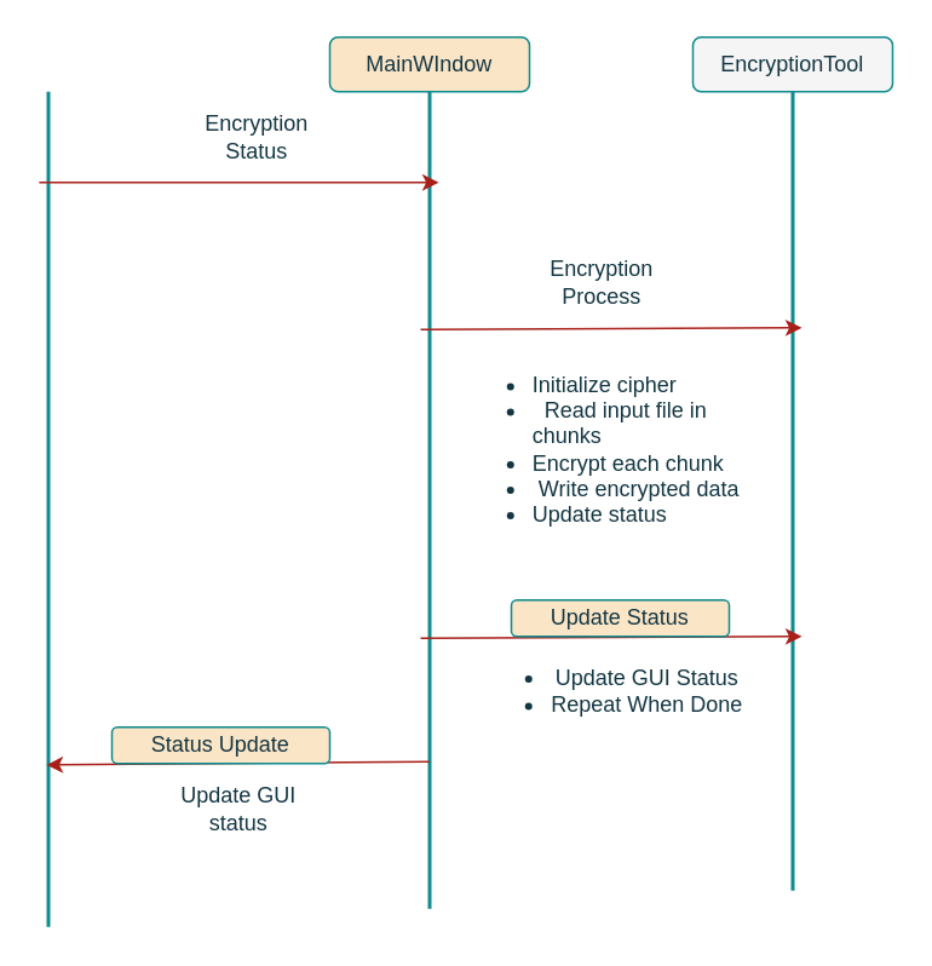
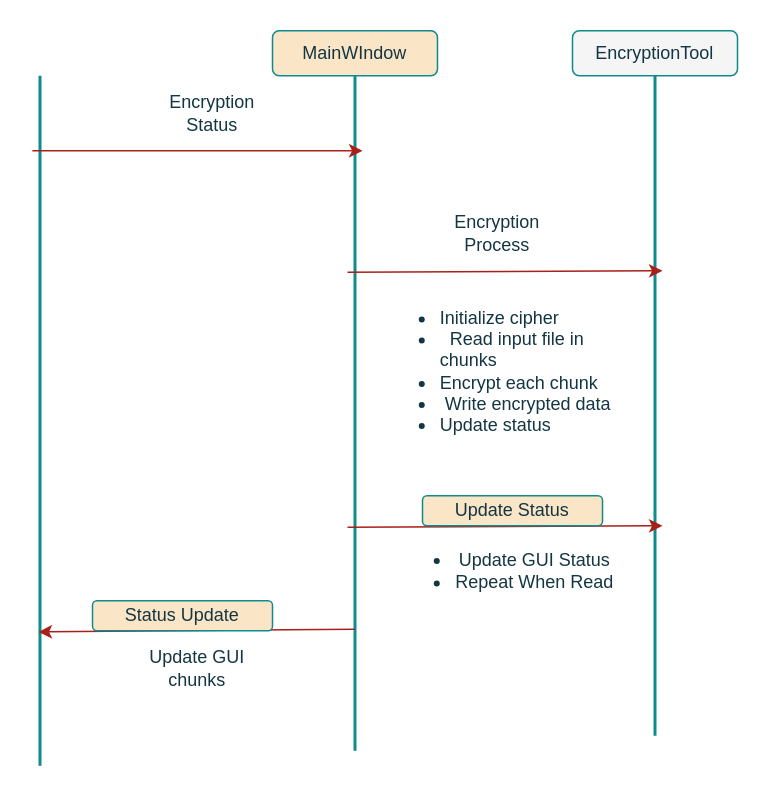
  <mxCell id="0" />
  <mxCell id="1" parent="0" />
  <mxCell id="2" value="MainWIndow" style="rounded=1;whiteSpace=wrap;html=1;labelBackgroundColor=none;fillColor=#FAE5C7;strokeColor=#0F8B8D;fontColor=#143642;" vertex="1" parent="1"><mxGeometry x="181" y="20" width="110" height="30" as="geometry" /></mxCell>
  <mxCell id="3" value="EncryptionTool" style="rounded=1;whiteSpace=wrap;html=1;labelBackgroundColor=none;fillColor=#f5f5f5;strokeColor=#0F8B8D;fontColor=#143642;" vertex="1" parent="1"><mxGeometry x="381" y="20" width="110" height="30" as="geometry" /></mxCell>
  <mxCell id="4" value="" style="line;strokeWidth=2;direction=south;html=1;labelBackgroundColor=none;fillColor=#FAE5C7;strokeColor=#0F8B8D;fontColor=#143642;" vertex="1" parent="1"><mxGeometry x="21" y="50" width="10" height="460" as="geometry" /></mxCell>
  <mxCell id="5" value="" style="line;strokeWidth=2;direction=south;html=1;labelBackgroundColor=none;fillColor=#FAE5C7;strokeColor=#0F8B8D;fontColor=#143642;" vertex="1" parent="1"><mxGeometry x="231" y="50" width="10" height="450" as="geometry" /></mxCell>
  <mxCell id="6" value="" style="line;strokeWidth=2;direction=south;html=1;labelBackgroundColor=none;fillColor=#FAE5C7;strokeColor=#0F8B8D;fontColor=#143642;" vertex="1" parent="1"><mxGeometry x="431" y="50" width="10" height="440" as="geometry" /></mxCell>
  <mxCell id="7" value="Encryption Status" style="text;html=1;strokeColor=none;fillColor=none;align=center;verticalAlign=middle;whiteSpace=wrap;rounded=0;labelBackgroundColor=none;fontColor=#143642;" vertex="1" parent="1"><mxGeometry x="111" y="60" width="60" height="30" as="geometry" /></mxCell>
  <mxCell id="8" value="" style="endArrow=classic;html=1;rounded=0;entryX=0.201;entryY=0.517;entryDx=0;entryDy=0;entryPerimeter=0;labelBackgroundColor=none;strokeColor=#A8201A;fontColor=default;" edge="1" parent="1"><mxGeometry width="50" height="50" relative="1" as="geometry"><mxPoint x="20.91" y="100" as="sourcePoint" /><mxPoint x="241" y="100" as="targetPoint" /></mxGeometry></mxCell>
  <mxCell id="9" value="" style="endArrow=classic;html=1;rounded=0;entryX=0.201;entryY=0.517;entryDx=0;entryDy=0;entryPerimeter=0;exitX=0.204;exitY=0.526;exitDx=0;exitDy=0;exitPerimeter=0;labelBackgroundColor=none;strokeColor=#A8201A;fontColor=default;" edge="1" parent="1"><mxGeometry width="50" height="50" relative="1" as="geometry"><mxPoint x="231" y="181" as="sourcePoint" /><mxPoint x="441" y="180" as="targetPoint" /></mxGeometry></mxCell>
  <mxCell id="10" value="Encryption Process" style="text;html=1;strokeColor=none;fillColor=none;align=center;verticalAlign=middle;whiteSpace=wrap;rounded=0;labelBackgroundColor=none;fontColor=#143642;" vertex="1" parent="1"><mxGeometry x="301" y="140" width="60" height="30" as="geometry" /></mxCell>
  <mxCell id="11" value="&lt;ul&gt;&lt;li&gt;&lt;span style=&quot;background-color: initial;&quot;&gt;Initialize cipher&amp;nbsp; &amp;nbsp;&lt;/span&gt;&lt;br&gt;&lt;/li&gt;&lt;li&gt;&amp;nbsp; Read input file in chunks&amp;nbsp;&lt;/li&gt;&lt;li&gt;Encrypt each chunk&amp;nbsp;&amp;nbsp;&lt;/li&gt;&lt;li&gt;&amp;nbsp;Write encrypted data&amp;nbsp;&lt;/li&gt;&lt;li&gt;Update status&amp;nbsp;&lt;/li&gt;&lt;/ul&gt;" style="text;strokeColor=none;fillColor=none;html=1;whiteSpace=wrap;verticalAlign=middle;overflow=hidden;labelBackgroundColor=none;fontColor=#143642;" vertex="1" parent="1"><mxGeometry x="251" y="190" width="180" height="110" as="geometry" /></mxCell>
  <mxCell id="12" value="" style="endArrow=classic;html=1;rounded=0;entryX=0.201;entryY=0.517;entryDx=0;entryDy=0;entryPerimeter=0;exitX=0.204;exitY=0.526;exitDx=0;exitDy=0;exitPerimeter=0;labelBackgroundColor=none;strokeColor=#A8201A;fontColor=default;" edge="1" parent="1"><mxGeometry width="50" height="50" relative="1" as="geometry"><mxPoint x="231" y="351" as="sourcePoint" /><mxPoint x="441" y="350" as="targetPoint" /></mxGeometry></mxCell>
  <mxCell id="13" value="Update Status" style="rounded=1;whiteSpace=wrap;html=1;labelBackgroundColor=none;fillColor=#FAE5C7;strokeColor=#0F8B8D;fontColor=#143642;" vertex="1" parent="1"><mxGeometry x="281" y="330" width="120" height="20" as="geometry" /></mxCell>
- <mxCell id="14" value="&lt;ul&gt;&lt;li&gt;Update GUI Status&lt;/li&gt;&lt;li&gt;Repeat When Done&lt;/li&gt;&lt;/ul&gt;" style="text;html=1;strokeColor=none;fillColor=none;align=center;verticalAlign=middle;whiteSpace=wrap;rounded=0;labelBackgroundColor=none;fontColor=#143642;" vertex="1" parent="1"><mxGeometry x="261" y="360" width="150" height="40" as="geometry" /></mxCell>
+ <mxCell id="14" value="&lt;ul&gt;&lt;li&gt;Update GUI Status&lt;/li&gt;&lt;li&gt;Repeat When Read&lt;/li&gt;&lt;/ul&gt;" style="text;html=1;strokeColor=none;fillColor=none;align=center;verticalAlign=middle;whiteSpace=wrap;rounded=0;labelBackgroundColor=none;fontColor=#143642;" vertex="1" parent="1"><mxGeometry x="261" y="360" width="150" height="40" as="geometry" /></mxCell>
  <mxCell id="15" value="" style="endArrow=classic;html=1;rounded=0;entryX=0.806;entryY=0.596;entryDx=0;entryDy=0;entryPerimeter=0;exitX=0.82;exitY=0.517;exitDx=0;exitDy=0;exitPerimeter=0;labelBackgroundColor=none;strokeColor=#A8201A;fontColor=default;" edge="1" parent="1" source="5" target="4"><mxGeometry width="50" height="50" relative="1" as="geometry"><mxPoint x="241" y="450" as="sourcePoint" /><mxPoint x="291" y="400" as="targetPoint" /></mxGeometry></mxCell>
  <mxCell id="16" value="Status Update" style="rounded=1;whiteSpace=wrap;html=1;labelBackgroundColor=none;fillColor=#FAE5C7;strokeColor=#0F8B8D;fontColor=#143642;" vertex="1" parent="1"><mxGeometry x="61" y="400" width="120" height="20" as="geometry" /></mxCell>
- <mxCell id="17" value="Update GUI status" style="text;html=1;strokeColor=none;fillColor=none;align=center;verticalAlign=middle;whiteSpace=wrap;rounded=0;labelBackgroundColor=none;fontColor=#143642;" vertex="1" parent="1"><mxGeometry x="81" y="430" width="100" height="30" as="geometry" /></mxCell>
+ <mxCell id="17" value="Update GUI chunks" style="text;html=1;strokeColor=none;fillColor=none;align=center;verticalAlign=middle;whiteSpace=wrap;rounded=0;labelBackgroundColor=none;fontColor=#143642;" vertex="1" parent="1"><mxGeometry x="81" y="430" width="100" height="30" as="geometry" /></mxCell>
